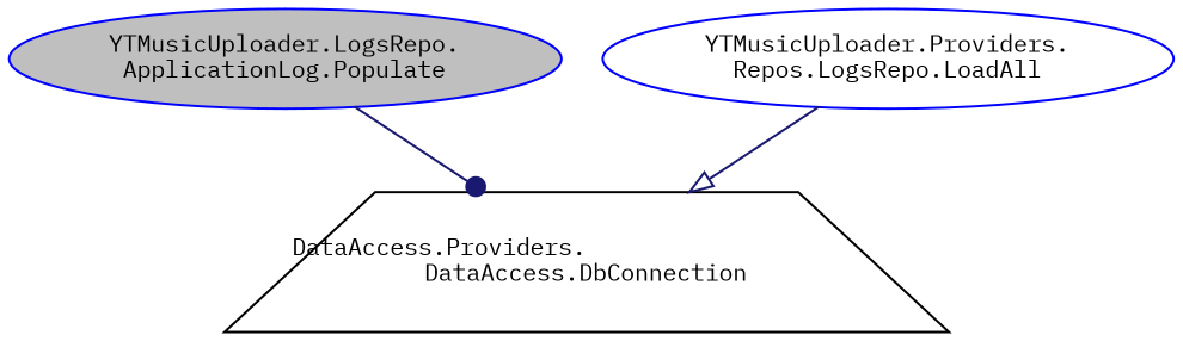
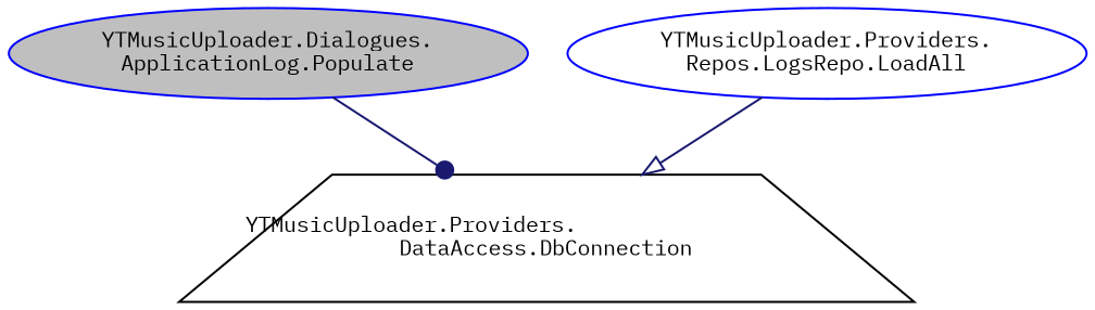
  digraph {
    fontname="IBM Plex Mono"
    rankdir=TB
    node [color=blue fillcolor=white fontname="IBM Plex Mono" fontsize=10 shape=ellipse style=filled]
    edge [color=midnightblue fontname="IBM Plex Mono" fontsize=10 labelfontname=Helvetica labelfontsize=10 style=solid]
-   n1 [fillcolor=grey75 fontcolor=black height=0.2 label="YTMusicUploader.LogsRepo.\lApplicationLog.Populate" width=0.4]
-   n2 [color=black height=0.2 label="DataAccess.Providers.\lDataAccess.DbConnection" shape=trapezium width=0.4]
+   n1 [fillcolor=grey75 fontcolor=black height=0.2 label="YTMusicUploader.Dialogues.\lApplicationLog.Populate" width=0.4]
+   n2 [color=black height=0.2 label="YTMusicUploader.Providers.\lDataAccess.DbConnection" shape=trapezium width=0.4]
    n3 [height=0.2 label="YTMusicUploader.Providers.\lRepos.LogsRepo.LoadAll" width=0.4]
    n1 -> n2 [arrowhead=dot]
    n3 -> n2 [arrowhead=onormal]
  }
